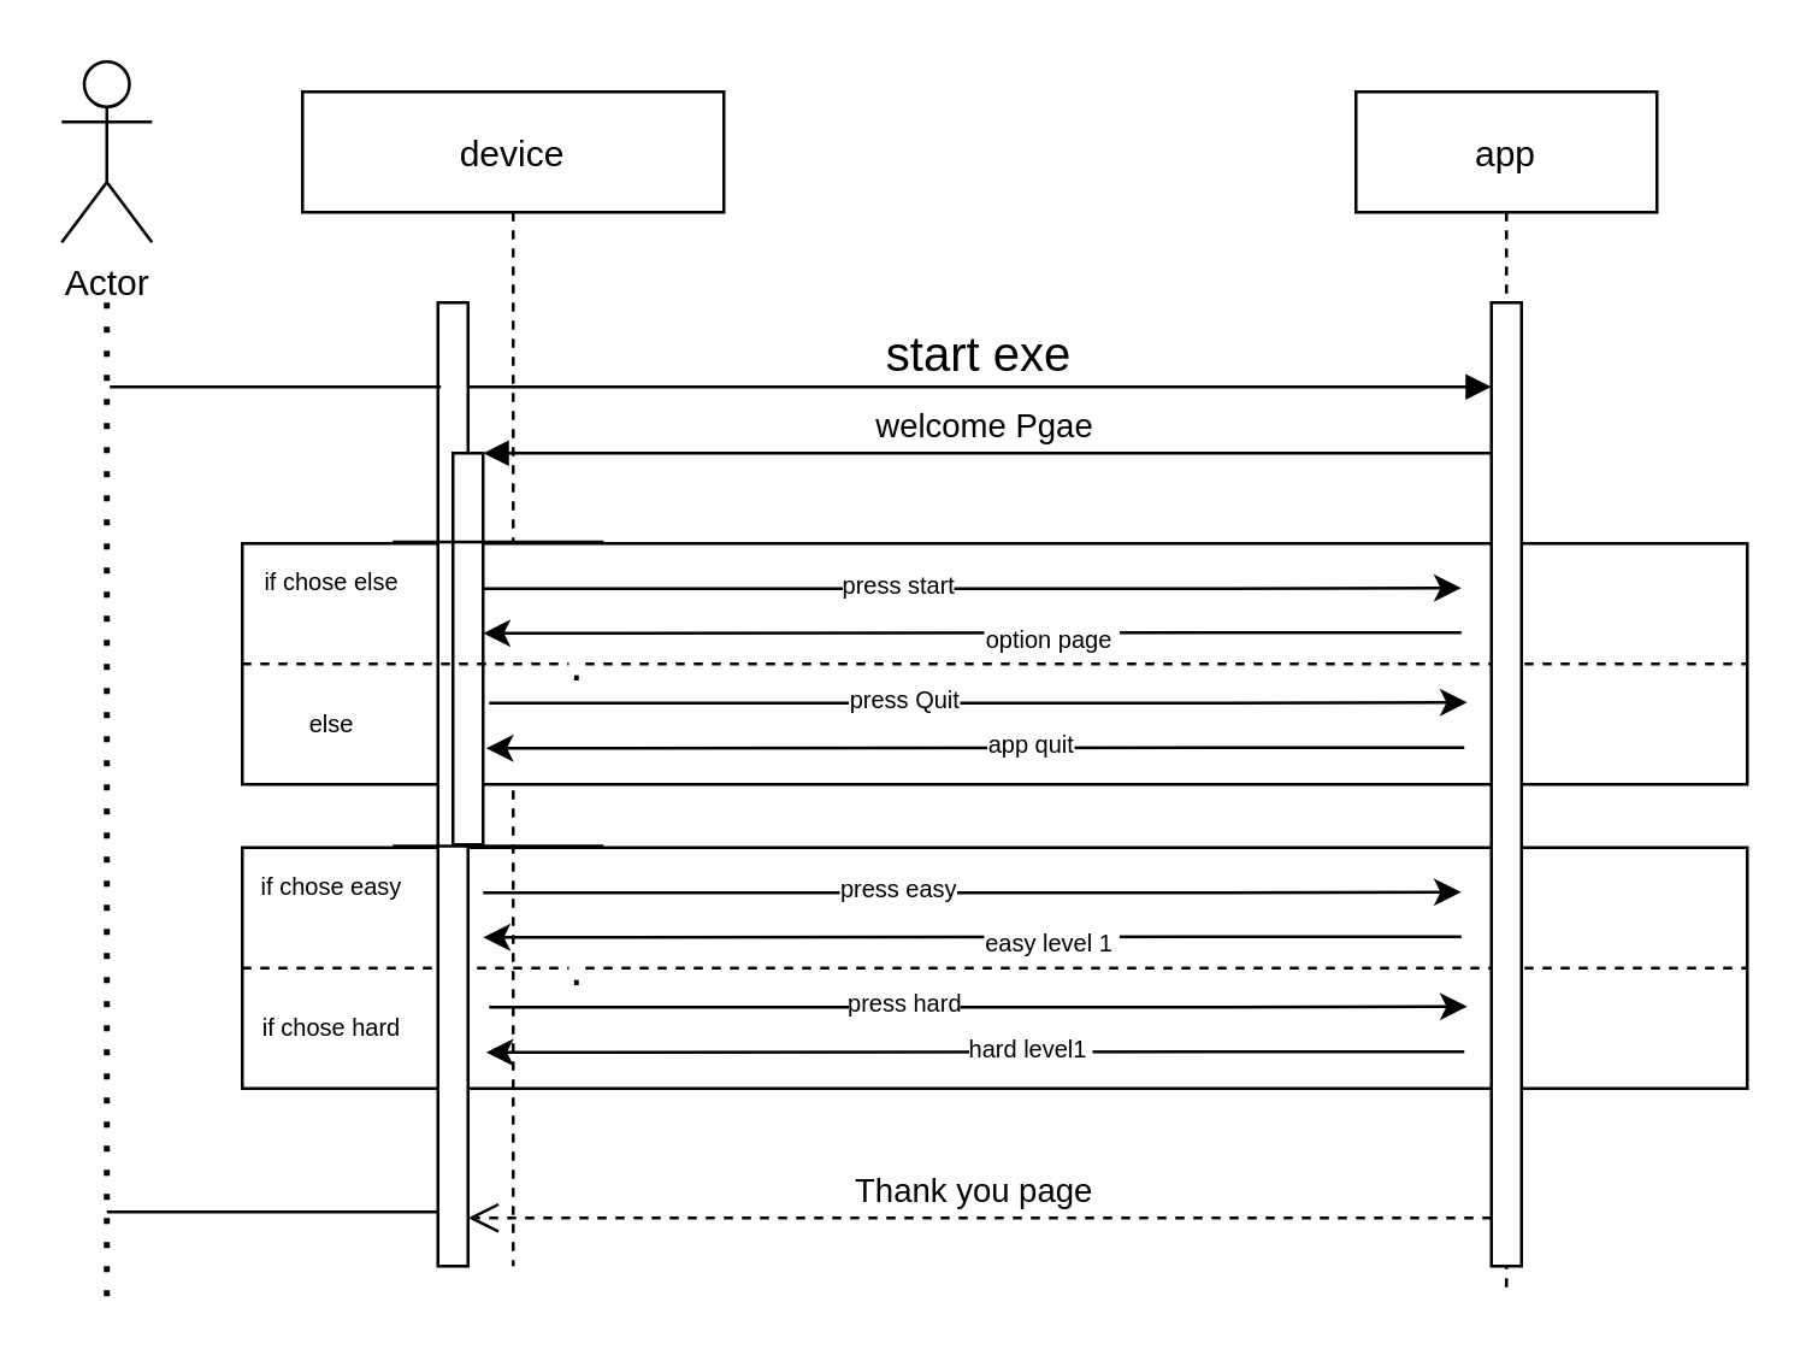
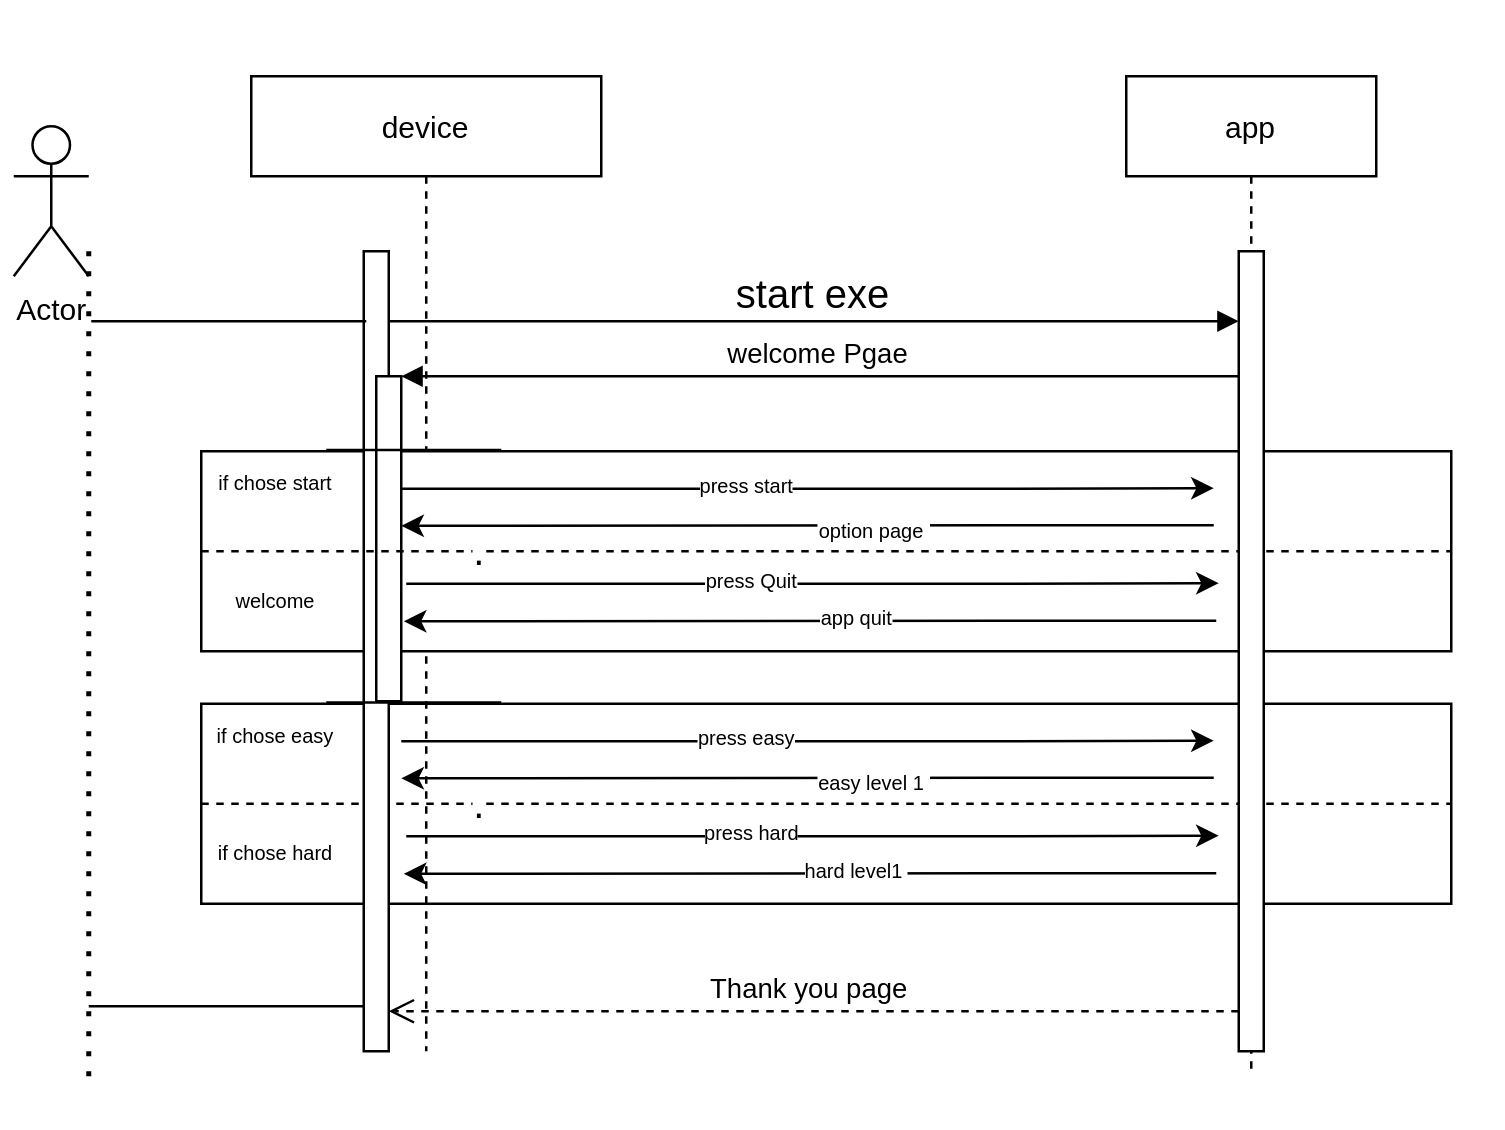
  <mxCell id="0" />
  <mxCell id="1" parent="0" />
  <mxCell id="2" value="" style="whiteSpace=wrap;html=1;align=center;fontSize=16;" vertex="1" parent="1"><mxGeometry x="80" y="281" width="500" height="80" as="geometry" /></mxCell>
  <mxCell id="3" value="&lt;font style=&quot;font-size: 8px&quot;&gt;if chose easy&lt;/font&gt;" style="text;html=1;strokeColor=none;fillColor=none;align=center;verticalAlign=middle;whiteSpace=wrap;rounded=0;fontSize=16;" vertex="1" parent="1"><mxGeometry x="75" y="281" width="70" height="20" as="geometry" /></mxCell>
  <mxCell id="4" value="&lt;font style=&quot;font-size: 8px&quot;&gt;if chose hard&lt;/font&gt;" style="text;html=1;strokeColor=none;fillColor=none;align=center;verticalAlign=middle;whiteSpace=wrap;rounded=0;fontSize=16;" vertex="1" parent="1"><mxGeometry x="75" y="328" width="70" height="20" as="geometry" /></mxCell>
  <mxCell id="5" value="" style="endArrow=none;dashed=1;html=1;rounded=0;fontSize=16;exitX=0;exitY=0.5;exitDx=0;exitDy=0;entryX=1;entryY=0.5;entryDx=0;entryDy=0;" edge="1" parent="1" source="2" target="2"><mxGeometry width="50" height="50" relative="1" as="geometry"><mxPoint x="290" y="201" as="sourcePoint" /><mxPoint x="350" y="181" as="targetPoint" /></mxGeometry></mxCell>
  <mxCell id="6" value="." style="edgeLabel;html=1;align=center;verticalAlign=middle;resizable=0;points=[];fontSize=16;" vertex="1" connectable="0" parent="5"><mxGeometry x="-0.558" y="1" relative="1" as="geometry"><mxPoint as="offset" /></mxGeometry></mxCell>
  <mxCell id="7" value="device" style="shape=umlLifeline;perimeter=lifelinePerimeter;container=1;collapsible=0;recursiveResize=0;rounded=0;shadow=0;strokeWidth=1;" parent="1" vertex="1"><mxGeometry x="100" y="30" width="140" height="390" as="geometry" /></mxCell>
  <mxCell id="8" value="" style="whiteSpace=wrap;html=1;align=center;fontSize=16;" vertex="1" parent="7"><mxGeometry x="-20" y="150" width="500" height="80" as="geometry" /></mxCell>
  <mxCell id="9" value="" style="points=[];perimeter=orthogonalPerimeter;rounded=0;shadow=0;strokeWidth=1;" parent="7" vertex="1"><mxGeometry x="45" y="70" width="10" height="320" as="geometry" /></mxCell>
  <mxCell id="10" value="" style="points=[];perimeter=orthogonalPerimeter;rounded=0;shadow=0;strokeWidth=1;" parent="7" vertex="1"><mxGeometry x="50" y="120" width="10" height="130" as="geometry" /></mxCell>
- <mxCell id="11" value="&lt;font style=&quot;font-size: 8px&quot;&gt;if chose else&lt;/font&gt;" style="text;html=1;strokeColor=none;fillColor=none;align=center;verticalAlign=middle;whiteSpace=wrap;rounded=0;fontSize=16;" vertex="1" parent="7"><mxGeometry x="-25" y="150" width="70" height="20" as="geometry" /></mxCell>
- <mxCell id="12" value="&lt;font style=&quot;font-size: 8px&quot;&gt;else&lt;/font&gt;" style="text;html=1;strokeColor=none;fillColor=none;align=center;verticalAlign=middle;whiteSpace=wrap;rounded=0;fontSize=16;" vertex="1" parent="7"><mxGeometry x="-25" y="197" width="70" height="20" as="geometry" /></mxCell>
+ <mxCell id="11" value="&lt;font style=&quot;font-size: 8px&quot;&gt;if chose start&lt;/font&gt;" style="text;html=1;strokeColor=none;fillColor=none;align=center;verticalAlign=middle;whiteSpace=wrap;rounded=0;fontSize=16;" vertex="1" parent="7"><mxGeometry x="-25" y="150" width="70" height="20" as="geometry" /></mxCell>
+ <mxCell id="12" value="&lt;font style=&quot;font-size: 8px&quot;&gt;welcome&lt;/font&gt;" style="text;html=1;strokeColor=none;fillColor=none;align=center;verticalAlign=middle;whiteSpace=wrap;rounded=0;fontSize=16;" vertex="1" parent="7"><mxGeometry x="-25" y="197" width="70" height="20" as="geometry" /></mxCell>
  <mxCell id="13" value="" style="endArrow=none;dashed=1;html=1;rounded=0;fontSize=16;exitX=0;exitY=0.5;exitDx=0;exitDy=0;entryX=1;entryY=0.5;entryDx=0;entryDy=0;" edge="1" parent="7" source="8" target="8"><mxGeometry width="50" height="50" relative="1" as="geometry"><mxPoint x="310" y="200" as="sourcePoint" /><mxPoint x="370" y="180" as="targetPoint" /></mxGeometry></mxCell>
  <mxCell id="14" value="." style="edgeLabel;html=1;align=center;verticalAlign=middle;resizable=0;points=[];fontSize=16;" vertex="1" connectable="0" parent="13"><mxGeometry x="-0.558" y="1" relative="1" as="geometry"><mxPoint as="offset" /></mxGeometry></mxCell>
  <mxCell id="15" style="edgeStyle=orthogonalEdgeStyle;rounded=0;orthogonalLoop=1;jettySize=auto;html=1;entryX=0;entryY=0.338;entryDx=0;entryDy=0;entryPerimeter=0;fontSize=8;" edge="1" parent="7"><mxGeometry relative="1" as="geometry"><mxPoint x="385" y="179.58" as="sourcePoint" /><mxPoint x="60" y="179.8" as="targetPoint" /><Array as="points"><mxPoint x="300" y="179.8" /><mxPoint x="300" y="179.8" /></Array></mxGeometry></mxCell>
  <mxCell id="16" value="option page&amp;nbsp;" style="edgeLabel;html=1;align=center;verticalAlign=middle;resizable=0;points=[];fontSize=8;" vertex="1" connectable="0" parent="15"><mxGeometry x="-0.156" y="2" relative="1" as="geometry"><mxPoint as="offset" /></mxGeometry></mxCell>
  <mxCell id="17" style="edgeStyle=orthogonalEdgeStyle;rounded=0;orthogonalLoop=1;jettySize=auto;html=1;entryX=0;entryY=0.338;entryDx=0;entryDy=0;entryPerimeter=0;fontSize=8;" edge="1" parent="1"><mxGeometry relative="1" as="geometry"><mxPoint x="485" y="310.58" as="sourcePoint" /><mxPoint x="160" y="310.8" as="targetPoint" /><Array as="points"><mxPoint x="400" y="310.8" /><mxPoint x="400" y="310.8" /></Array></mxGeometry></mxCell>
  <mxCell id="18" value="easy level 1&amp;nbsp;" style="edgeLabel;html=1;align=center;verticalAlign=middle;resizable=0;points=[];fontSize=8;" vertex="1" connectable="0" parent="17"><mxGeometry x="-0.156" y="2" relative="1" as="geometry"><mxPoint as="offset" /></mxGeometry></mxCell>
  <mxCell id="19" value="Thank you page " style="verticalAlign=bottom;endArrow=open;dashed=1;endSize=8;exitX=0;exitY=0.95;shadow=0;strokeWidth=1;" parent="1" source="24" target="9" edge="1"><mxGeometry relative="1" as="geometry"><mxPoint x="255" y="136" as="targetPoint" /></mxGeometry></mxCell>
  <mxCell id="20" value="" style="endArrow=none;html=1;rounded=0;fontSize=16;" edge="1" parent="1"><mxGeometry relative="1" as="geometry"><mxPoint x="130" y="280.5" as="sourcePoint" /><mxPoint x="200" y="280.5" as="targetPoint" /></mxGeometry></mxCell>
  <mxCell id="21" style="edgeStyle=orthogonalEdgeStyle;rounded=0;orthogonalLoop=1;jettySize=auto;html=1;entryX=0;entryY=0.338;entryDx=0;entryDy=0;entryPerimeter=0;fontSize=8;" edge="1" parent="1"><mxGeometry relative="1" as="geometry"><mxPoint x="160" y="296" as="sourcePoint" /><mxPoint x="485" y="295.78" as="targetPoint" /><Array as="points"><mxPoint x="400" y="296" /><mxPoint x="400" y="296" /></Array></mxGeometry></mxCell>
  <mxCell id="22" value="press easy" style="edgeLabel;html=1;align=center;verticalAlign=middle;resizable=0;points=[];fontSize=8;" vertex="1" connectable="0" parent="21"><mxGeometry x="-0.156" y="2" relative="1" as="geometry"><mxPoint as="offset" /></mxGeometry></mxCell>
  <mxCell id="23" value="app" style="shape=umlLifeline;perimeter=lifelinePerimeter;container=1;collapsible=0;recursiveResize=0;rounded=0;shadow=0;strokeWidth=1;" parent="1" vertex="1"><mxGeometry x="450" y="30" width="100" height="400" as="geometry" /></mxCell>
  <mxCell id="24" value="" style="points=[];perimeter=orthogonalPerimeter;rounded=0;shadow=0;strokeWidth=1;" parent="23" vertex="1"><mxGeometry x="45" y="70" width="10" height="320" as="geometry" /></mxCell>
  <mxCell id="25" style="edgeStyle=orthogonalEdgeStyle;rounded=0;orthogonalLoop=1;jettySize=auto;html=1;entryX=0;entryY=0.338;entryDx=0;entryDy=0;entryPerimeter=0;fontSize=8;" edge="1" parent="1"><mxGeometry relative="1" as="geometry"><mxPoint x="162" y="334" as="sourcePoint" /><mxPoint x="487" y="333.78" as="targetPoint" /><Array as="points"><mxPoint x="402" y="334" /><mxPoint x="402" y="334" /></Array></mxGeometry></mxCell>
  <mxCell id="26" value="press hard" style="edgeLabel;html=1;align=center;verticalAlign=middle;resizable=0;points=[];fontSize=8;" vertex="1" connectable="0" parent="25"><mxGeometry x="-0.156" y="2" relative="1" as="geometry"><mxPoint as="offset" /></mxGeometry></mxCell>
  <mxCell id="27" value="start exe" style="verticalAlign=bottom;endArrow=block;entryX=0;entryY=0;shadow=0;strokeWidth=1;fontSize=16;" parent="1" edge="1"><mxGeometry relative="1" as="geometry"><mxPoint x="155" y="128" as="sourcePoint" /><mxPoint x="495" y="128" as="targetPoint" /></mxGeometry></mxCell>
  <mxCell id="28" style="edgeStyle=orthogonalEdgeStyle;rounded=0;orthogonalLoop=1;jettySize=auto;html=1;entryX=0;entryY=0.338;entryDx=0;entryDy=0;entryPerimeter=0;fontSize=8;" edge="1" parent="1"><mxGeometry relative="1" as="geometry"><mxPoint x="486" y="348.78" as="sourcePoint" /><mxPoint x="161" y="349" as="targetPoint" /><Array as="points"><mxPoint x="401" y="349" /><mxPoint x="401" y="349" /></Array></mxGeometry></mxCell>
  <mxCell id="29" value="hard level1&amp;nbsp;" style="edgeLabel;html=1;align=center;verticalAlign=middle;resizable=0;points=[];fontSize=8;" vertex="1" connectable="0" parent="28"><mxGeometry x="-0.156" y="2" relative="1" as="geometry"><mxPoint x="-8" y="-3" as="offset" /></mxGeometry></mxCell>
  <mxCell id="30" value="welcome Pgae" style="verticalAlign=bottom;endArrow=block;entryX=1;entryY=0;shadow=0;strokeWidth=1;" parent="1" source="24" target="10" edge="1"><mxGeometry relative="1" as="geometry"><mxPoint x="220" y="100" as="sourcePoint" /></mxGeometry></mxCell>
  <mxCell id="31" value="" style="endArrow=none;html=1;rounded=0;fontSize=16;" edge="1" parent="1"><mxGeometry relative="1" as="geometry"><mxPoint x="130" y="179.5" as="sourcePoint" /><mxPoint x="200" y="179.5" as="targetPoint" /></mxGeometry></mxCell>
- <mxCell id="32" value="Actor" style="shape=umlActor;verticalLabelPosition=bottom;verticalAlign=top;html=1;outlineConnect=0;" vertex="1" parent="1"><mxGeometry x="20" y="20" width="30" height="60" as="geometry" /></mxCell>
+ <mxCell id="32" value="Actor" style="shape=umlActor;verticalLabelPosition=bottom;verticalAlign=top;html=1;outlineConnect=0;" vertex="1" parent="1"><mxGeometry x="5" y="50" width="30" height="60" as="geometry" /></mxCell>
  <mxCell id="33" style="edgeStyle=orthogonalEdgeStyle;rounded=0;orthogonalLoop=1;jettySize=auto;html=1;entryX=0;entryY=0.338;entryDx=0;entryDy=0;entryPerimeter=0;fontSize=8;" edge="1" parent="1"><mxGeometry relative="1" as="geometry"><mxPoint x="160" y="195" as="sourcePoint" /><mxPoint x="485" y="194.78" as="targetPoint" /><Array as="points"><mxPoint x="400" y="195" /><mxPoint x="400" y="195" /></Array></mxGeometry></mxCell>
  <mxCell id="34" value="press start" style="edgeLabel;html=1;align=center;verticalAlign=middle;resizable=0;points=[];fontSize=8;" vertex="1" connectable="0" parent="33"><mxGeometry x="-0.156" y="2" relative="1" as="geometry"><mxPoint as="offset" /></mxGeometry></mxCell>
  <mxCell id="35" style="edgeStyle=orthogonalEdgeStyle;rounded=0;orthogonalLoop=1;jettySize=auto;html=1;entryX=0;entryY=0.338;entryDx=0;entryDy=0;entryPerimeter=0;fontSize=8;" edge="1" parent="1"><mxGeometry relative="1" as="geometry"><mxPoint x="162" y="233" as="sourcePoint" /><mxPoint x="487" y="232.78" as="targetPoint" /><Array as="points"><mxPoint x="402" y="233" /><mxPoint x="402" y="233" /></Array></mxGeometry></mxCell>
  <mxCell id="36" value="press Quit" style="edgeLabel;html=1;align=center;verticalAlign=middle;resizable=0;points=[];fontSize=8;" vertex="1" connectable="0" parent="35"><mxGeometry x="-0.156" y="2" relative="1" as="geometry"><mxPoint as="offset" /></mxGeometry></mxCell>
  <mxCell id="37" style="edgeStyle=orthogonalEdgeStyle;rounded=0;orthogonalLoop=1;jettySize=auto;html=1;entryX=0;entryY=0.338;entryDx=0;entryDy=0;entryPerimeter=0;fontSize=8;" edge="1" parent="1"><mxGeometry relative="1" as="geometry"><mxPoint x="486" y="247.78" as="sourcePoint" /><mxPoint x="161" y="248" as="targetPoint" /><Array as="points"><mxPoint x="401" y="248" /><mxPoint x="401" y="248" /></Array></mxGeometry></mxCell>
  <mxCell id="38" value="app quit" style="edgeLabel;html=1;align=center;verticalAlign=middle;resizable=0;points=[];fontSize=8;" vertex="1" connectable="0" parent="37"><mxGeometry x="-0.156" y="2" relative="1" as="geometry"><mxPoint x="-8" y="-3" as="offset" /></mxGeometry></mxCell>
  <mxCell id="39" value="" style="endArrow=none;dashed=1;html=1;dashPattern=1 3;strokeWidth=2;rounded=0;fontSize=8;" edge="1" parent="1"><mxGeometry width="50" height="50" relative="1" as="geometry"><mxPoint x="35" y="430" as="sourcePoint" /><mxPoint x="35" y="100" as="targetPoint" /><Array as="points" /></mxGeometry></mxCell>
  <mxCell id="40" value="" style="endArrow=none;html=1;rounded=0;fontSize=8;" edge="1" parent="1"><mxGeometry width="50" height="50" relative="1" as="geometry"><mxPoint x="36" y="128" as="sourcePoint" /><mxPoint x="146" y="128" as="targetPoint" /></mxGeometry></mxCell>
  <mxCell id="41" value="" style="endArrow=none;html=1;rounded=0;fontSize=8;" edge="1" parent="1"><mxGeometry width="50" height="50" relative="1" as="geometry"><mxPoint x="35" y="402" as="sourcePoint" /><mxPoint x="145" y="402" as="targetPoint" /></mxGeometry></mxCell>
